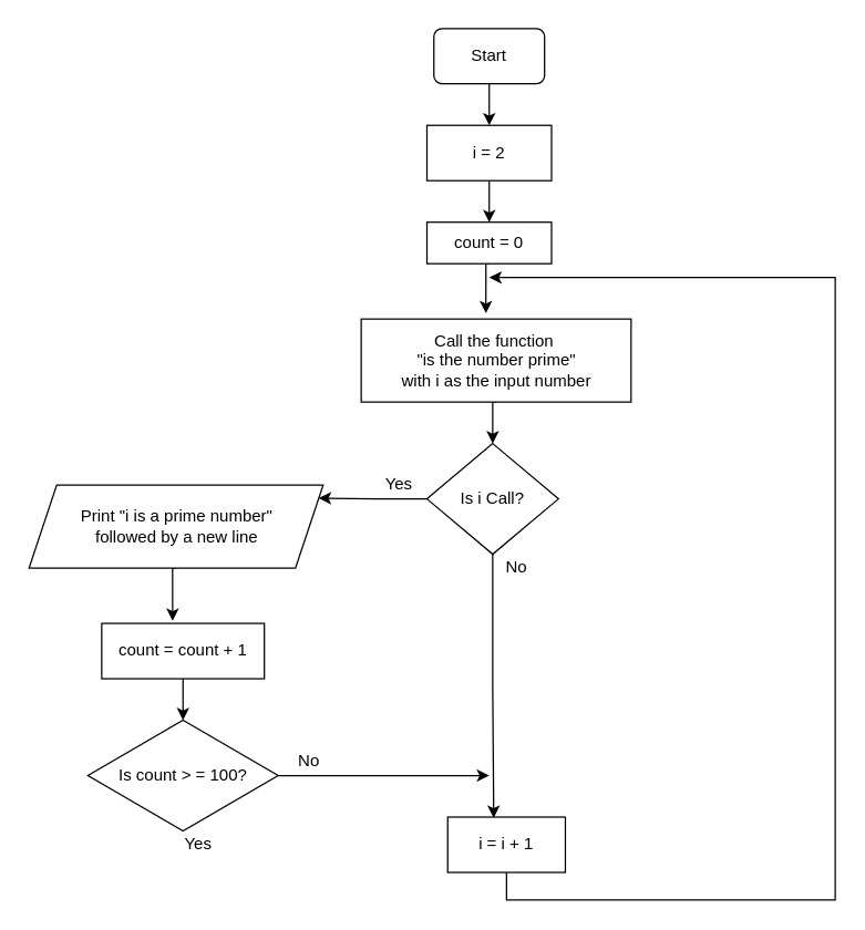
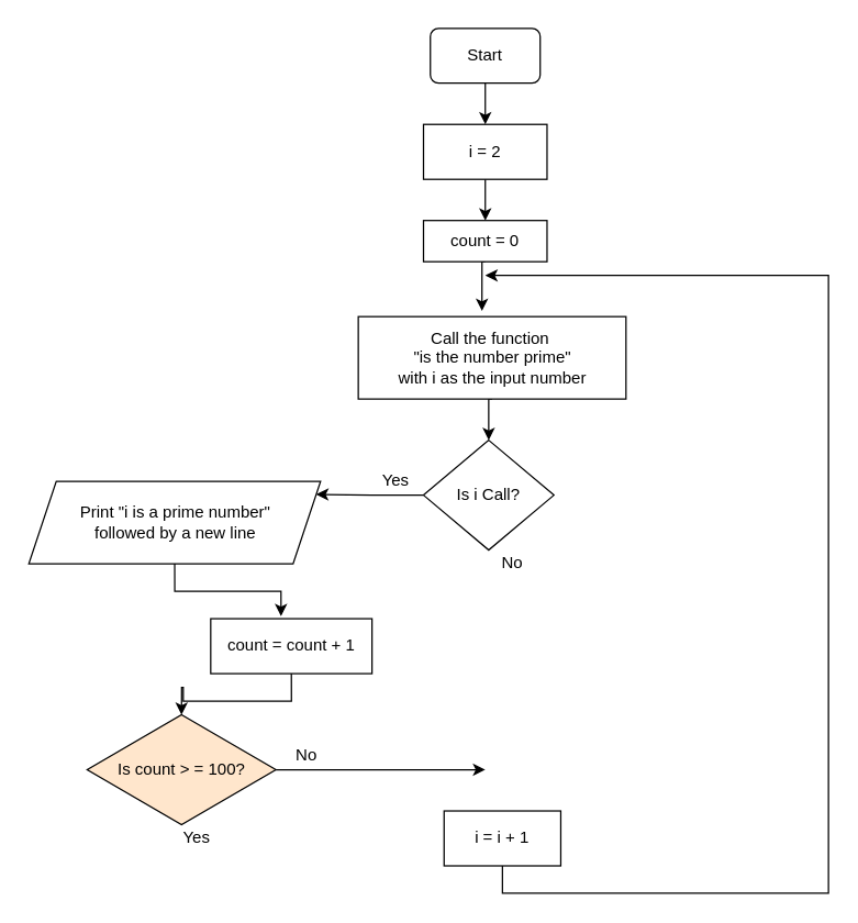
  <mxCell id="0" />
  <mxCell id="1" parent="0" />
  <mxCell id="2" style="edgeStyle=orthogonalEdgeStyle;rounded=0;orthogonalLoop=1;jettySize=auto;html=1;exitX=0.5;exitY=1;exitDx=0;exitDy=0;entryX=0.5;entryY=0;entryDx=0;entryDy=0;" edge="1" parent="1" source="3" target="5"><mxGeometry relative="1" as="geometry" /></mxCell>
  <mxCell id="3" value="Start" style="rounded=1;whiteSpace=wrap;html=1;" vertex="1" parent="1"><mxGeometry x="313" y="20" width="80" height="40" as="geometry" /></mxCell>
  <mxCell id="4" style="edgeStyle=orthogonalEdgeStyle;rounded=0;orthogonalLoop=1;jettySize=auto;html=1;exitX=0.5;exitY=1;exitDx=0;exitDy=0;entryX=0.5;entryY=0;entryDx=0;entryDy=0;" edge="1" parent="1" source="5" target="20"><mxGeometry relative="1" as="geometry" /></mxCell>
  <mxCell id="5" value="i = 2" style="rounded=0;whiteSpace=wrap;html=1;" vertex="1" parent="1"><mxGeometry x="308" y="90" width="90" height="40" as="geometry" /></mxCell>
  <mxCell id="6" style="edgeStyle=orthogonalEdgeStyle;rounded=0;orthogonalLoop=1;jettySize=auto;html=1;exitX=0.5;exitY=1;exitDx=0;exitDy=0;entryX=0.5;entryY=0;entryDx=0;entryDy=0;" edge="1" parent="1" source="7" target="10"><mxGeometry relative="1" as="geometry" /></mxCell>
  <mxCell id="7" value="Call the function&amp;nbsp;&lt;br&gt;&quot;is the number prime&quot;&lt;br&gt;with i as the input number&lt;br&gt;" style="rounded=0;whiteSpace=wrap;html=1;" vertex="1" parent="1"><mxGeometry x="260.5" y="230" width="195" height="60" as="geometry" /></mxCell>
- <mxCell id="8" style="edgeStyle=orthogonalEdgeStyle;rounded=0;orthogonalLoop=1;jettySize=auto;html=1;exitX=0.5;exitY=1;exitDx=0;exitDy=0;entryX=0.391;entryY=0.015;entryDx=0;entryDy=0;entryPerimeter=0;" edge="1" parent="1" source="10" target="18"><mxGeometry relative="1" as="geometry" /></mxCell>
  <mxCell id="9" style="edgeStyle=orthogonalEdgeStyle;rounded=0;orthogonalLoop=1;jettySize=auto;html=1;exitX=0;exitY=0.5;exitDx=0;exitDy=0;entryX=0.985;entryY=0.157;entryDx=0;entryDy=0;entryPerimeter=0;" edge="1" parent="1" source="10" target="12"><mxGeometry relative="1" as="geometry" /></mxCell>
  <mxCell id="10" value="Is i Call?" style="rhombus;whiteSpace=wrap;html=1;" vertex="1" parent="1"><mxGeometry x="308" y="320" width="95" height="80" as="geometry" /></mxCell>
  <mxCell id="11" style="edgeStyle=orthogonalEdgeStyle;rounded=0;orthogonalLoop=1;jettySize=auto;html=1;exitX=0.5;exitY=1;exitDx=0;exitDy=0;entryX=0.436;entryY=-0.045;entryDx=0;entryDy=0;entryPerimeter=0;" edge="1" parent="1" source="12" target="14"><mxGeometry relative="1" as="geometry" /></mxCell>
  <mxCell id="12" value="Print &quot;i is a prime number&quot;&lt;br&gt;followed by a new line" style="shape=parallelogram;perimeter=parallelogramPerimeter;whiteSpace=wrap;html=1;fixedSize=1;" vertex="1" parent="1"><mxGeometry x="20.5" y="350" width="212.5" height="60" as="geometry" /></mxCell>
  <mxCell id="13" style="edgeStyle=orthogonalEdgeStyle;rounded=0;orthogonalLoop=1;jettySize=auto;html=1;exitX=0.5;exitY=1;exitDx=0;exitDy=0;entryX=0.5;entryY=0;entryDx=0;entryDy=0;" edge="1" parent="1" source="14" target="16"><mxGeometry relative="1" as="geometry" /></mxCell>
- <mxCell id="14" value="count = count + 1" style="rounded=0;whiteSpace=wrap;html=1;" vertex="1" parent="1"><mxGeometry x="73" y="450" width="117.5" height="40" as="geometry" /></mxCell>
+ <mxCell id="14" value="count = count + 1" style="rounded=0;whiteSpace=wrap;html=1;" vertex="1" parent="1"><mxGeometry x="153" y="450" width="117.5" height="40" as="geometry" /></mxCell>
  <mxCell id="15" style="edgeStyle=orthogonalEdgeStyle;rounded=0;orthogonalLoop=1;jettySize=auto;html=1;exitX=1;exitY=0.5;exitDx=0;exitDy=0;" edge="1" parent="1" source="16"><mxGeometry relative="1" as="geometry"><mxPoint x="353" y="560" as="targetPoint" /></mxGeometry></mxCell>
- <mxCell id="16" value="Is count &amp;gt; = 100?" style="rhombus;whiteSpace=wrap;html=1;" vertex="1" parent="1"><mxGeometry x="63" y="520" width="137.5" height="80" as="geometry" /></mxCell>
+ <mxCell id="16" value="Is count &amp;gt; = 100?" style="rhombus;whiteSpace=wrap;html=1;fillColor=#ffe6cc;" vertex="1" parent="1"><mxGeometry x="63" y="520" width="137.5" height="80" as="geometry" /></mxCell>
  <mxCell id="17" style="edgeStyle=orthogonalEdgeStyle;rounded=0;orthogonalLoop=1;jettySize=auto;html=1;exitX=0.5;exitY=1;exitDx=0;exitDy=0;" edge="1" parent="1" source="18"><mxGeometry relative="1" as="geometry"><mxPoint x="353" y="200" as="targetPoint" /><Array as="points"><mxPoint x="366" y="650" /><mxPoint x="603" y="650" /><mxPoint x="603" y="200" /></Array></mxGeometry></mxCell>
  <mxCell id="18" value="i = i + 1" style="rounded=0;whiteSpace=wrap;html=1;" vertex="1" parent="1"><mxGeometry x="323" y="590" width="85" height="40" as="geometry" /></mxCell>
  <mxCell id="19" style="edgeStyle=orthogonalEdgeStyle;rounded=0;orthogonalLoop=1;jettySize=auto;html=1;exitX=0.5;exitY=1;exitDx=0;exitDy=0;entryX=0.462;entryY=-0.07;entryDx=0;entryDy=0;entryPerimeter=0;" edge="1" parent="1" source="20" target="7"><mxGeometry relative="1" as="geometry" /></mxCell>
  <mxCell id="20" value="count = 0" style="rounded=0;whiteSpace=wrap;html=1;" vertex="1" parent="1"><mxGeometry x="308" y="160" width="90" height="30" as="geometry" /></mxCell>
  <mxCell id="21" value="Yes" style="text;html=1;strokeColor=none;fillColor=none;align=center;verticalAlign=middle;whiteSpace=wrap;rounded=0;" vertex="1" parent="1"><mxGeometry x="268" y="340" width="40" height="20" as="geometry" /></mxCell>
  <mxCell id="22" value="No" style="text;html=1;strokeColor=none;fillColor=none;align=center;verticalAlign=middle;whiteSpace=wrap;rounded=0;" vertex="1" parent="1"><mxGeometry x="203" y="540" width="40" height="20" as="geometry" /></mxCell>
  <mxCell id="23" value="Yes" style="text;html=1;strokeColor=none;fillColor=none;align=center;verticalAlign=middle;whiteSpace=wrap;rounded=0;" vertex="1" parent="1"><mxGeometry x="123" y="600" width="40" height="20" as="geometry" /></mxCell>
  <mxCell id="24" value="No&lt;br&gt;" style="text;html=1;strokeColor=none;fillColor=none;align=center;verticalAlign=middle;whiteSpace=wrap;rounded=0;" vertex="1" parent="1"><mxGeometry x="353" y="400" width="40" height="20" as="geometry" /></mxCell>
